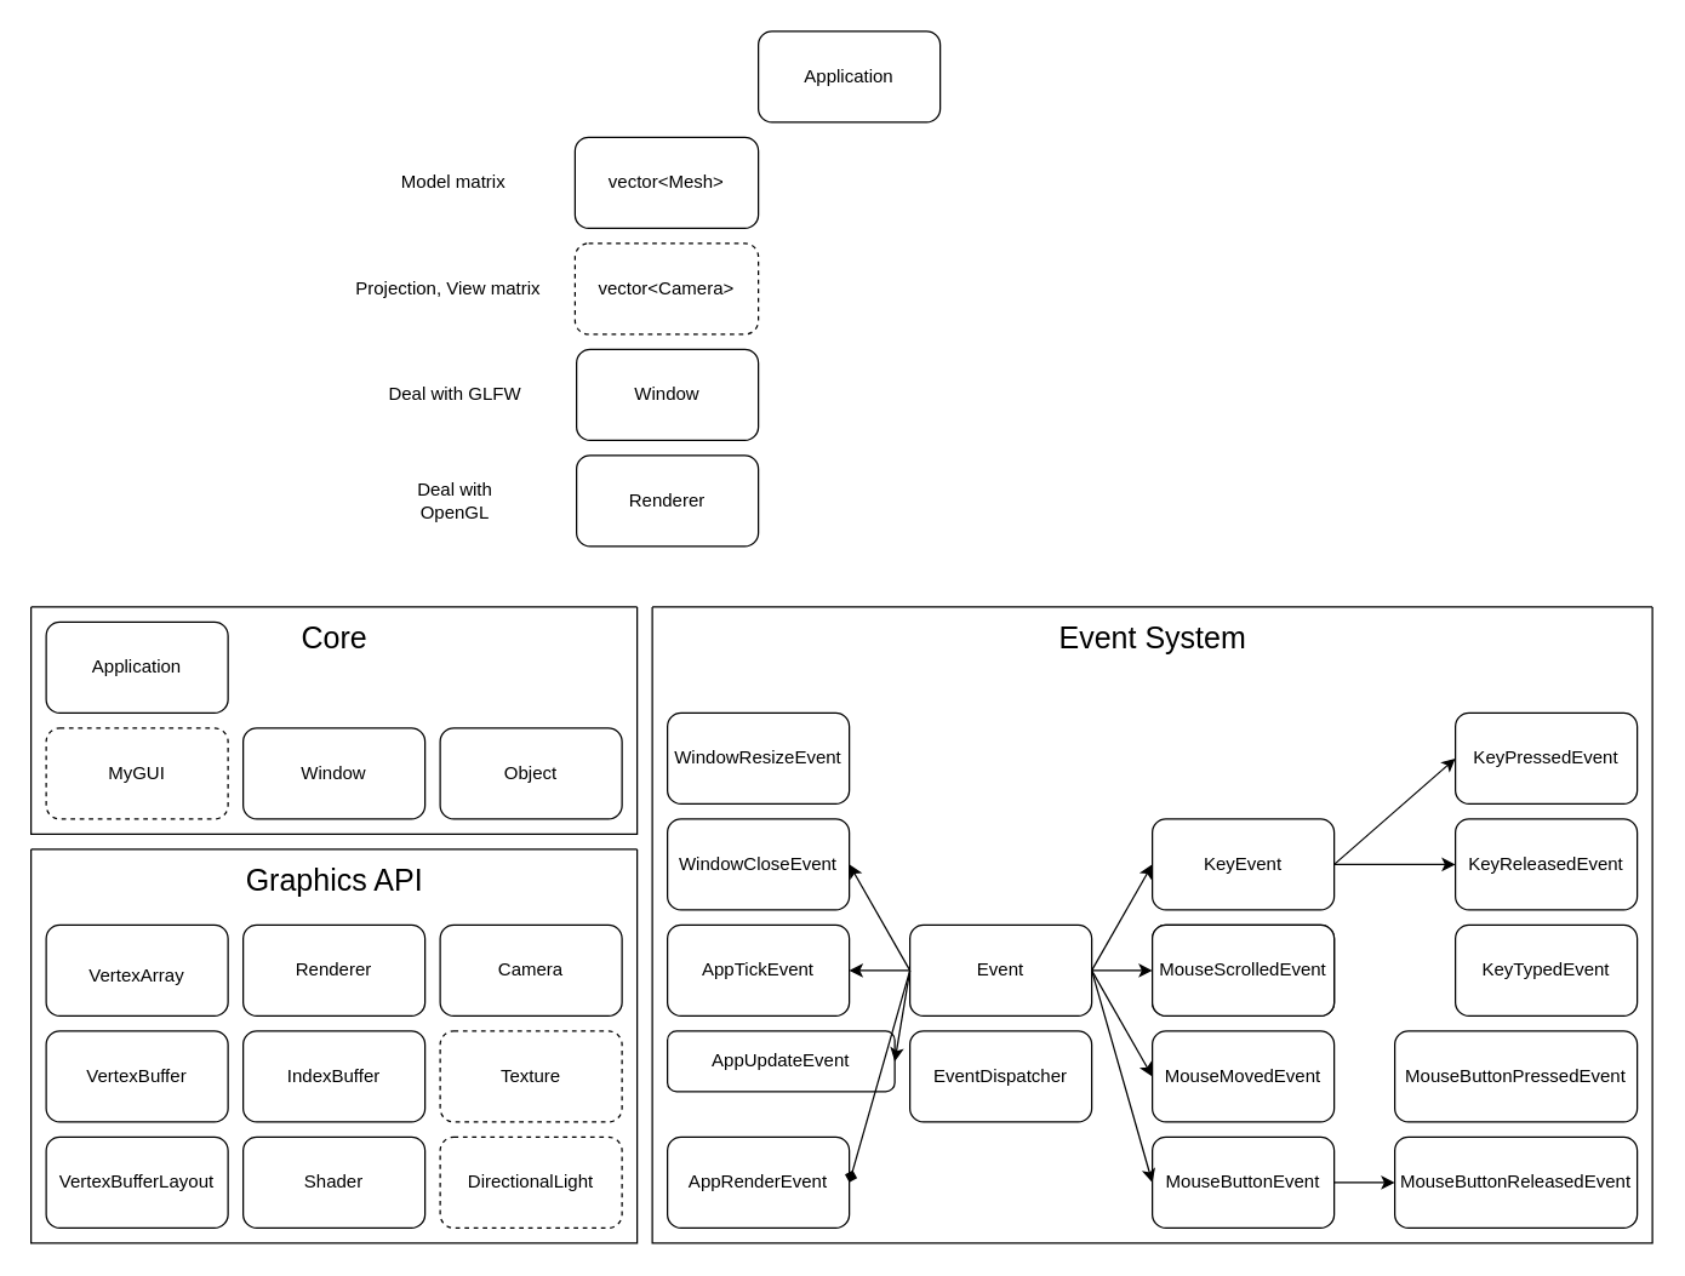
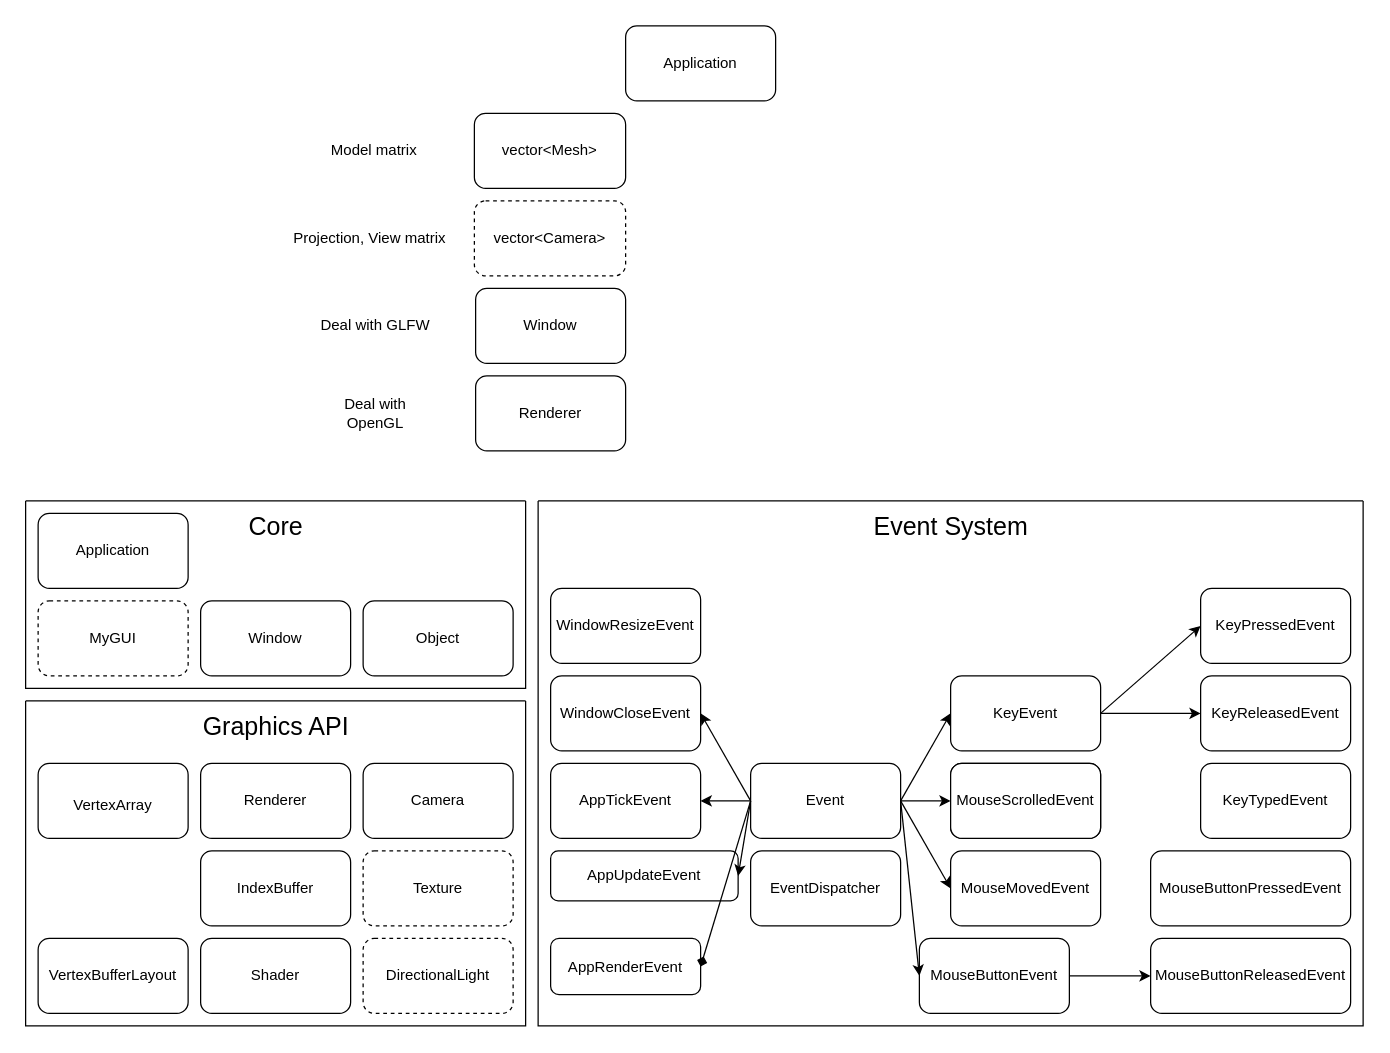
  <mxCell id="0" />
  <mxCell id="1" parent="0" />
  <mxCell id="2" value="Window" style="rounded=1;whiteSpace=wrap;html=1;" parent="1" vertex="1"><mxGeometry x="380" y="230" width="120" height="60" as="geometry" /></mxCell>
  <mxCell id="3" value="Deal with GLFW " style="text;html=1;strokeColor=none;fillColor=none;align=center;verticalAlign=middle;whiteSpace=wrap;rounded=0;" parent="1" vertex="1"><mxGeometry x="250" y="245" width="100" height="30" as="geometry" /></mxCell>
  <mxCell id="4" value="Renderer" style="rounded=1;whiteSpace=wrap;html=1;" parent="1" vertex="1"><mxGeometry x="380" y="300" width="120" height="60" as="geometry" /></mxCell>
  <mxCell id="5" value="Deal with OpenGL" style="text;html=1;strokeColor=none;fillColor=none;align=center;verticalAlign=middle;whiteSpace=wrap;rounded=0;" parent="1" vertex="1"><mxGeometry x="250" y="315" width="100" height="30" as="geometry" /></mxCell>
  <mxCell id="6" value="&lt;div&gt;Application&lt;/div&gt;" style="rounded=1;whiteSpace=wrap;html=1;" parent="1" vertex="1"><mxGeometry x="500" y="20" width="120" height="60" as="geometry" /></mxCell>
  <mxCell id="7" value="vector&amp;lt;Mesh&amp;gt;" style="rounded=1;whiteSpace=wrap;html=1;" parent="1" vertex="1"><mxGeometry x="379" y="90" width="121" height="60" as="geometry" /></mxCell>
  <mxCell id="8" value="&lt;div&gt;vector&amp;lt;Camera&amp;gt;&lt;/div&gt;" style="rounded=1;whiteSpace=wrap;html=1;dashed=1;" parent="1" vertex="1"><mxGeometry x="379" y="160" width="121" height="60" as="geometry" /></mxCell>
  <mxCell id="9" value="Model matrix" style="text;html=1;strokeColor=none;fillColor=none;align=center;verticalAlign=middle;whiteSpace=wrap;rounded=0;" parent="1" vertex="1"><mxGeometry x="249" y="105" width="100" height="30" as="geometry" /></mxCell>
  <mxCell id="10" value="Projection, View matrix" style="text;html=1;strokeColor=none;fillColor=none;align=center;verticalAlign=middle;whiteSpace=wrap;rounded=0;" parent="1" vertex="1"><mxGeometry x="231" y="175" width="129" height="30" as="geometry" /></mxCell>
  <mxCell id="11" value="MouseScrolledEvent" style="rounded=1;whiteSpace=wrap;html=1;container=0;" parent="1" vertex="1"><mxGeometry x="760" y="610" width="120" height="60" as="geometry" /></mxCell>
  <mxCell id="12" value="" style="endArrow=classic;html=1;rounded=0;entryX=1;entryY=0.5;entryDx=0;entryDy=0;" parent="1" target="19" edge="1"><mxGeometry width="50" height="50" relative="1" as="geometry"><mxPoint x="600" y="640" as="sourcePoint" /><mxPoint x="700" y="580" as="targetPoint" /></mxGeometry></mxCell>
  <mxCell id="13" value="" style="endArrow=classic;html=1;rounded=0;entryX=1;entryY=0.5;entryDx=0;entryDy=0;" parent="1" target="20" edge="1"><mxGeometry width="50" height="50" relative="1" as="geometry"><mxPoint x="600" y="640" as="sourcePoint" /><mxPoint x="700" y="580" as="targetPoint" /></mxGeometry></mxCell>
  <mxCell id="14" value="&lt;div&gt;Event&lt;/div&gt;" style="rounded=1;whiteSpace=wrap;html=1;container=0;" parent="1" vertex="1"><mxGeometry x="600" y="610" width="120" height="60" as="geometry" /></mxCell>
  <mxCell id="15" value="&lt;div&gt;EventDispatcher&lt;/div&gt;" style="rounded=1;whiteSpace=wrap;html=1;container=0;" parent="1" vertex="1"><mxGeometry x="600" y="680" width="120" height="60" as="geometry" /></mxCell>
  <mxCell id="16" value="&lt;div&gt;KeyEvent&lt;/div&gt;" style="rounded=1;whiteSpace=wrap;html=1;container=0;" parent="1" vertex="1"><mxGeometry x="760" y="540" width="120" height="60" as="geometry" /></mxCell>
- <mxCell id="17" value="AppRenderEvent" style="rounded=1;whiteSpace=wrap;html=1;container=0;" parent="1" vertex="1"><mxGeometry x="440" y="750" width="120" height="60" as="geometry" /></mxCell>
+ <mxCell id="17" value="AppRenderEvent" style="rounded=1;whiteSpace=wrap;html=1;container=0;" parent="1" vertex="1"><mxGeometry x="440" y="750" width="120" height="45" as="geometry" /></mxCell>
  <mxCell id="18" value="AppUpdateEvent" style="rounded=1;whiteSpace=wrap;html=1;container=0;" parent="1" vertex="1"><mxGeometry x="440" y="680" width="150" height="40" as="geometry" /></mxCell>
  <mxCell id="19" value="AppTickEvent" style="rounded=1;whiteSpace=wrap;html=1;container=0;" parent="1" vertex="1"><mxGeometry x="440" y="610" width="120" height="60" as="geometry" /></mxCell>
  <mxCell id="20" value="WindowCloseEvent" style="rounded=1;whiteSpace=wrap;html=1;container=0;" parent="1" vertex="1"><mxGeometry x="440" y="540" width="120" height="60" as="geometry" /></mxCell>
  <mxCell id="21" value="MouseMovedEvent" style="rounded=1;whiteSpace=wrap;html=1;container=0;" parent="1" vertex="1"><mxGeometry x="760" y="680" width="120" height="60" as="geometry" /></mxCell>
- <mxCell id="22" value="MouseButtonEvent" style="rounded=1;whiteSpace=wrap;html=1;container=0;" parent="1" vertex="1"><mxGeometry x="760" y="750" width="120" height="60" as="geometry" /></mxCell>
+ <mxCell id="22" value="MouseButtonEvent" style="rounded=1;whiteSpace=wrap;html=1;container=0;" parent="1" vertex="1"><mxGeometry x="735" y="750" width="120" height="60" as="geometry" /></mxCell>
  <mxCell id="23" value="MouseScrolledEvent" style="rounded=1;whiteSpace=wrap;html=1;container=0;" parent="1" vertex="1"><mxGeometry x="760" y="610" width="120" height="60" as="geometry" /></mxCell>
  <mxCell id="24" value="MouseButtonPressedEvent" style="rounded=1;whiteSpace=wrap;html=1;container=0;" parent="1" vertex="1"><mxGeometry x="920" y="680" width="160" height="60" as="geometry" /></mxCell>
  <mxCell id="25" value="MouseButtonReleasedEvent" style="rounded=1;whiteSpace=wrap;html=1;container=0;" parent="1" vertex="1"><mxGeometry x="920" y="750" width="160" height="60" as="geometry" /></mxCell>
  <mxCell id="26" value="" style="swimlane;startSize=0;container=0;" parent="1" vertex="1"><mxGeometry x="430" y="400" width="660" height="420" as="geometry"><mxRectangle width="50" height="40" as="alternateBounds" /></mxGeometry></mxCell>
  <mxCell id="27" value="&lt;font style=&quot;font-size: 20px&quot;&gt;Event System&lt;/font&gt;" style="text;html=1;align=center;verticalAlign=middle;resizable=0;points=[];autosize=1;strokeColor=none;fillColor=none;container=0;" parent="26" vertex="1"><mxGeometry x="260" y="10" width="140" height="20" as="geometry" /></mxCell>
  <mxCell id="28" value="" style="endArrow=classic;html=1;rounded=0;entryX=0;entryY=0.5;entryDx=0;entryDy=0;exitX=1;exitY=0.5;exitDx=0;exitDy=0;" parent="1" source="14" target="16" edge="1"><mxGeometry width="50" height="50" relative="1" as="geometry"><mxPoint x="740" y="1380" as="sourcePoint" /><mxPoint x="790" y="1330" as="targetPoint" /></mxGeometry></mxCell>
  <mxCell id="29" value="" style="endArrow=diamond;html=1;rounded=0;entryX=1;entryY=0.5;entryDx=0;entryDy=0;exitX=0;exitY=0.5;exitDx=0;exitDy=0;" parent="1" source="14" target="17" edge="1"><mxGeometry width="50" height="50" relative="1" as="geometry"><mxPoint x="740" y="1380" as="sourcePoint" /><mxPoint x="790" y="1330" as="targetPoint" /></mxGeometry></mxCell>
  <mxCell id="30" value="" style="endArrow=classic;html=1;rounded=0;exitX=0;exitY=0.5;exitDx=0;exitDy=0;entryX=1;entryY=0.5;entryDx=0;entryDy=0;" parent="1" source="14" target="18" edge="1"><mxGeometry width="50" height="50" relative="1" as="geometry"><mxPoint x="740" y="1380" as="sourcePoint" /><mxPoint x="790" y="1330" as="targetPoint" /></mxGeometry></mxCell>
  <mxCell id="31" value="" style="endArrow=classic;html=1;rounded=0;entryX=0;entryY=0.5;entryDx=0;entryDy=0;exitX=1;exitY=0.5;exitDx=0;exitDy=0;" parent="1" source="14" target="21" edge="1"><mxGeometry width="50" height="50" relative="1" as="geometry"><mxPoint x="740" y="1380" as="sourcePoint" /><mxPoint x="790" y="1330" as="targetPoint" /></mxGeometry></mxCell>
  <mxCell id="32" value="" style="endArrow=classic;html=1;rounded=0;entryX=0;entryY=0.5;entryDx=0;entryDy=0;exitX=1;exitY=0.5;exitDx=0;exitDy=0;" parent="1" source="14" target="22" edge="1"><mxGeometry width="50" height="50" relative="1" as="geometry"><mxPoint x="740" y="1380" as="sourcePoint" /><mxPoint x="790" y="1330" as="targetPoint" /></mxGeometry></mxCell>
  <mxCell id="33" value="" style="endArrow=classic;html=1;rounded=0;entryX=0;entryY=0.5;entryDx=0;entryDy=0;exitX=1;exitY=0.5;exitDx=0;exitDy=0;" parent="1" source="14" target="23" edge="1"><mxGeometry width="50" height="50" relative="1" as="geometry"><mxPoint x="740" y="1380" as="sourcePoint" /><mxPoint x="790" y="1330" as="targetPoint" /></mxGeometry></mxCell>
  <mxCell id="34" value="" style="endArrow=classic;html=1;rounded=0;entryX=0;entryY=0.5;entryDx=0;entryDy=0;exitX=1;exitY=0.5;exitDx=0;exitDy=0;" parent="1" source="22" target="25" edge="1"><mxGeometry width="50" height="50" relative="1" as="geometry"><mxPoint x="770" y="1510" as="sourcePoint" /><mxPoint x="820" y="1460" as="targetPoint" /></mxGeometry></mxCell>
  <mxCell id="35" value="" style="endArrow=classic;html=1;rounded=0;exitX=1;exitY=0.5;exitDx=0;exitDy=0;entryX=0;entryY=0.5;entryDx=0;entryDy=0;" parent="1" source="16" target="37" edge="1"><mxGeometry width="50" height="50" relative="1" as="geometry"><mxPoint x="460" y="1290" as="sourcePoint" /><mxPoint x="510" y="1240" as="targetPoint" /></mxGeometry></mxCell>
  <mxCell id="36" value="" style="endArrow=classic;html=1;rounded=0;exitX=1;exitY=0.5;exitDx=0;exitDy=0;entryX=0;entryY=0.5;entryDx=0;entryDy=0;" parent="1" source="16" target="38" edge="1"><mxGeometry width="50" height="50" relative="1" as="geometry"><mxPoint x="730" y="1190" as="sourcePoint" /><mxPoint x="780" y="1140" as="targetPoint" /></mxGeometry></mxCell>
  <mxCell id="37" value="&lt;div&gt;KeyPressedEvent&lt;/div&gt;" style="rounded=1;whiteSpace=wrap;html=1;container=0;" parent="1" vertex="1"><mxGeometry x="960" y="470" width="120" height="60" as="geometry" /></mxCell>
  <mxCell id="38" value="&lt;div&gt;KeyReleasedEvent&lt;/div&gt;" style="rounded=1;whiteSpace=wrap;html=1;container=0;" parent="1" vertex="1"><mxGeometry x="960" y="540" width="120" height="60" as="geometry" /></mxCell>
  <mxCell id="39" value="KeyTypedEvent" style="rounded=1;whiteSpace=wrap;html=1;container=0;" parent="1" vertex="1"><mxGeometry x="960" y="610" width="120" height="60" as="geometry" /></mxCell>
  <mxCell id="40" value="WindowResizeEvent" style="rounded=1;whiteSpace=wrap;html=1;container=0;" parent="1" vertex="1"><mxGeometry x="440" y="470" width="120" height="60" as="geometry" /></mxCell>
  <mxCell id="41" value="&lt;font style=&quot;font-size: 12px&quot;&gt;VertexArray&lt;/font&gt;" style="rounded=1;whiteSpace=wrap;html=1;fontSize=20;" parent="1" vertex="1"><mxGeometry x="30" y="610" width="120" height="60" as="geometry" /></mxCell>
- <mxCell id="42" value="VertexBuffer" style="rounded=1;whiteSpace=wrap;html=1;fontSize=12;" parent="1" vertex="1"><mxGeometry x="30" y="680" width="120" height="60" as="geometry" /></mxCell>
  <mxCell id="43" value="&lt;div&gt;VertexBufferLayout&lt;/div&gt;" style="rounded=1;whiteSpace=wrap;html=1;fontSize=12;" parent="1" vertex="1"><mxGeometry x="30" y="750" width="120" height="60" as="geometry" /></mxCell>
  <mxCell id="44" value="IndexBuffer" style="rounded=1;whiteSpace=wrap;html=1;fontSize=12;" parent="1" vertex="1"><mxGeometry x="160" y="680" width="120" height="60" as="geometry" /></mxCell>
  <mxCell id="45" value="Shader" style="rounded=1;whiteSpace=wrap;html=1;fontSize=12;" parent="1" vertex="1"><mxGeometry x="160" y="750" width="120" height="60" as="geometry" /></mxCell>
  <mxCell id="46" value="Renderer" style="rounded=1;whiteSpace=wrap;html=1;fontSize=12;" parent="1" vertex="1"><mxGeometry x="160" y="610" width="120" height="60" as="geometry" /></mxCell>
  <mxCell id="47" value="Camera" style="rounded=1;whiteSpace=wrap;html=1;fontSize=12;" parent="1" vertex="1"><mxGeometry x="290" y="610" width="120" height="60" as="geometry" /></mxCell>
  <mxCell id="48" value="" style="swimlane;startSize=0;container=0;" parent="1" vertex="1"><mxGeometry x="20" y="560" width="400" height="260" as="geometry"><mxRectangle width="50" height="40" as="alternateBounds" /></mxGeometry></mxCell>
  <mxCell id="49" value="&lt;font style=&quot;font-size: 20px&quot;&gt;Graphics API&lt;/font&gt;" style="text;html=1;align=center;verticalAlign=middle;resizable=0;points=[];autosize=1;strokeColor=none;fillColor=none;container=0;" parent="48" vertex="1"><mxGeometry x="135" y="10" width="130" height="20" as="geometry" /></mxCell>
  <mxCell id="50" value="&lt;div&gt;Texture&lt;/div&gt;" style="rounded=1;whiteSpace=wrap;html=1;dashed=1;" parent="48" vertex="1"><mxGeometry x="270" y="120" width="120" height="60" as="geometry" /></mxCell>
  <mxCell id="51" value="DirectionalLight" style="rounded=1;whiteSpace=wrap;html=1;dashed=1;" parent="48" vertex="1"><mxGeometry x="270" y="190" width="120" height="60" as="geometry" /></mxCell>
  <mxCell id="52" value="" style="swimlane;startSize=0;container=0;rounded=0;shadow=0;sketch=0;glass=0;swimlaneLine=1;" parent="1" vertex="1"><mxGeometry x="20" y="400" width="400" height="150" as="geometry"><mxRectangle x="800" y="810" width="50" height="40" as="alternateBounds" /></mxGeometry></mxCell>
  <mxCell id="53" value="Object" style="rounded=1;whiteSpace=wrap;html=1;" parent="52" vertex="1"><mxGeometry x="270" y="80" width="120" height="60" as="geometry" /></mxCell>
  <mxCell id="54" value="&lt;font style=&quot;font-size: 20px&quot;&gt;Core&lt;/font&gt;" style="text;html=1;align=center;verticalAlign=middle;resizable=0;points=[];autosize=1;strokeColor=none;fillColor=none;container=0;" parent="52" vertex="1"><mxGeometry x="170" y="10" width="60" height="20" as="geometry" /></mxCell>
  <mxCell id="55" value="Application" style="rounded=1;whiteSpace=wrap;html=1;" parent="52" vertex="1"><mxGeometry x="10" y="10" width="120" height="60" as="geometry" /></mxCell>
  <mxCell id="56" value="MyGUI" style="rounded=1;whiteSpace=wrap;html=1;dashed=1;" parent="52" vertex="1"><mxGeometry x="10" y="80" width="120" height="60" as="geometry" /></mxCell>
  <mxCell id="57" value="Window" style="rounded=1;whiteSpace=wrap;html=1;" parent="52" vertex="1"><mxGeometry x="140" y="80" width="120" height="60" as="geometry" /></mxCell>
